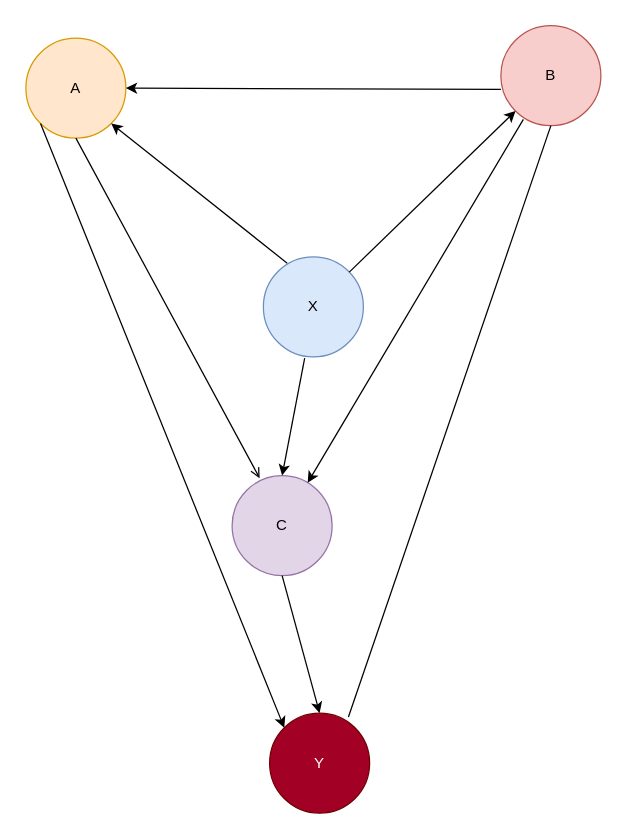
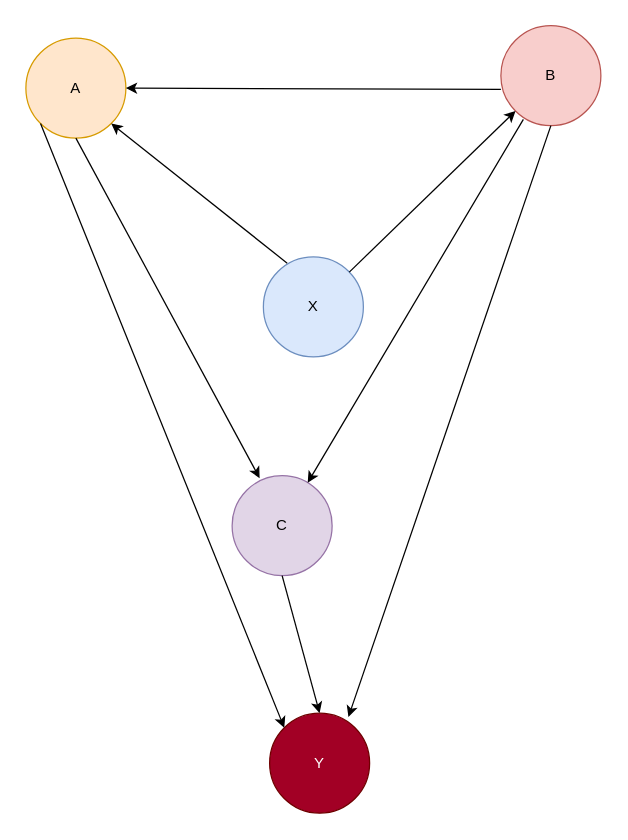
  <mxCell id="0" />
  <mxCell id="1" parent="0" />
  <mxCell id="2" value="X" style="ellipse;whiteSpace=wrap;html=1;aspect=fixed;fillColor=#dae8fc;strokeColor=#6c8ebf;" vertex="1" parent="1"><mxGeometry x="210" y="205" width="80" height="80" as="geometry" /></mxCell>
  <mxCell id="3" value="A" style="ellipse;whiteSpace=wrap;html=1;aspect=fixed;fillColor=#ffe6cc;strokeColor=#d79b00;" vertex="1" parent="1"><mxGeometry x="20" y="30" width="80" height="80" as="geometry" /></mxCell>
  <mxCell id="4" value="B" style="ellipse;whiteSpace=wrap;html=1;aspect=fixed;fillColor=#f8cecc;strokeColor=#b85450;" vertex="1" parent="1"><mxGeometry x="400" y="20" width="80" height="80" as="geometry" /></mxCell>
  <mxCell id="5" value="C" style="ellipse;whiteSpace=wrap;html=1;aspect=fixed;fillColor=#e1d5e7;strokeColor=#9673a6;" vertex="1" parent="1"><mxGeometry x="185" y="380" width="80" height="80" as="geometry" /></mxCell>
  <mxCell id="6" value="Y" style="ellipse;whiteSpace=wrap;html=1;aspect=fixed;strokeColor=#6F0000;fillColor=#a20025;fontColor=#ffffff;" vertex="1" parent="1"><mxGeometry x="215" y="570" width="80" height="80" as="geometry" /></mxCell>
  <mxCell id="7" value="" style="endArrow=classic;html=1;rounded=0;entryX=0;entryY=1;entryDx=0;entryDy=0;" edge="1" parent="1" source="2" target="4"><mxGeometry width="50" height="50" relative="1" as="geometry"><mxPoint x="240" y="350" as="sourcePoint" /><mxPoint x="380" y="120" as="targetPoint" /></mxGeometry></mxCell>
- <mxCell id="8" value="" style="endArrow=classic;html=1;rounded=0;exitX=0.413;exitY=1.013;exitDx=0;exitDy=0;exitPerimeter=0;entryX=0.5;entryY=0;entryDx=0;entryDy=0;" edge="1" parent="1" source="2" target="5"><mxGeometry width="50" height="50" relative="1" as="geometry"><mxPoint x="240" y="350" as="sourcePoint" /><mxPoint x="290" y="300" as="targetPoint" /></mxGeometry></mxCell>
  <mxCell id="9" value="" style="endArrow=classic;html=1;rounded=0;exitX=0.238;exitY=0.063;exitDx=0;exitDy=0;exitPerimeter=0;entryX=1;entryY=1;entryDx=0;entryDy=0;" edge="1" parent="1" source="2" target="3"><mxGeometry width="50" height="50" relative="1" as="geometry"><mxPoint x="190" y="180" as="sourcePoint" /><mxPoint x="90" y="120" as="targetPoint" /></mxGeometry></mxCell>
  <mxCell id="10" value="" style="endArrow=classic;html=1;rounded=0;exitX=0;exitY=0.638;exitDx=0;exitDy=0;exitPerimeter=0;entryX=1;entryY=0.5;entryDx=0;entryDy=0;" edge="1" parent="1" source="4" target="3"><mxGeometry width="50" height="50" relative="1" as="geometry"><mxPoint x="260" y="120" as="sourcePoint" /><mxPoint x="310" y="70" as="targetPoint" /></mxGeometry></mxCell>
- <mxCell id="11" value="" style="endArrow=open;html=1;rounded=0;exitX=0.5;exitY=1;exitDx=0;exitDy=0;entryX=0.275;entryY=0.025;entryDx=0;entryDy=0;entryPerimeter=0;" edge="1" parent="1" source="3" target="5"><mxGeometry width="50" height="50" relative="1" as="geometry"><mxPoint x="240" y="350" as="sourcePoint" /><mxPoint x="290" y="300" as="targetPoint" /></mxGeometry></mxCell>
+ <mxCell id="11" value="" style="endArrow=classic;html=1;rounded=0;exitX=0.5;exitY=1;exitDx=0;exitDy=0;entryX=0.275;entryY=0.025;entryDx=0;entryDy=0;entryPerimeter=0;" edge="1" parent="1" source="3" target="5"><mxGeometry width="50" height="50" relative="1" as="geometry"><mxPoint x="240" y="350" as="sourcePoint" /><mxPoint x="290" y="300" as="targetPoint" /></mxGeometry></mxCell>
  <mxCell id="12" value="" style="endArrow=classic;html=1;rounded=0;exitX=0;exitY=1;exitDx=0;exitDy=0;entryX=0;entryY=0;entryDx=0;entryDy=0;" edge="1" parent="1" source="3" target="6"><mxGeometry width="50" height="50" relative="1" as="geometry"><mxPoint x="240" y="350" as="sourcePoint" /><mxPoint x="290" y="300" as="targetPoint" /></mxGeometry></mxCell>
- <mxCell id="13" value="" style="endArrow=none;html=1;rounded=0;exitX=0.5;exitY=1;exitDx=0;exitDy=0;entryX=0.788;entryY=0.038;entryDx=0;entryDy=0;entryPerimeter=0;" edge="1" parent="1" source="4" target="6"><mxGeometry width="50" height="50" relative="1" as="geometry"><mxPoint x="240" y="350" as="sourcePoint" /><mxPoint x="290" y="300" as="targetPoint" /></mxGeometry></mxCell>
+ <mxCell id="13" value="" style="endArrow=classic;html=1;rounded=0;exitX=0.5;exitY=1;exitDx=0;exitDy=0;entryX=0.788;entryY=0.038;entryDx=0;entryDy=0;entryPerimeter=0;" edge="1" parent="1" source="4" target="6"><mxGeometry width="50" height="50" relative="1" as="geometry"><mxPoint x="240" y="350" as="sourcePoint" /><mxPoint x="290" y="300" as="targetPoint" /></mxGeometry></mxCell>
  <mxCell id="14" value="" style="endArrow=classic;html=1;rounded=0;exitX=0.5;exitY=1;exitDx=0;exitDy=0;entryX=0.5;entryY=0;entryDx=0;entryDy=0;" edge="1" parent="1" source="5" target="6"><mxGeometry width="50" height="50" relative="1" as="geometry"><mxPoint x="240" y="350" as="sourcePoint" /><mxPoint x="290" y="300" as="targetPoint" /></mxGeometry></mxCell>
  <mxCell id="15" value="" style="endArrow=classic;html=1;rounded=0;exitX=0.225;exitY=0.938;exitDx=0;exitDy=0;exitPerimeter=0;" edge="1" parent="1" source="4" target="5"><mxGeometry width="50" height="50" relative="1" as="geometry"><mxPoint x="240" y="350" as="sourcePoint" /><mxPoint x="290" y="300" as="targetPoint" /></mxGeometry></mxCell>
